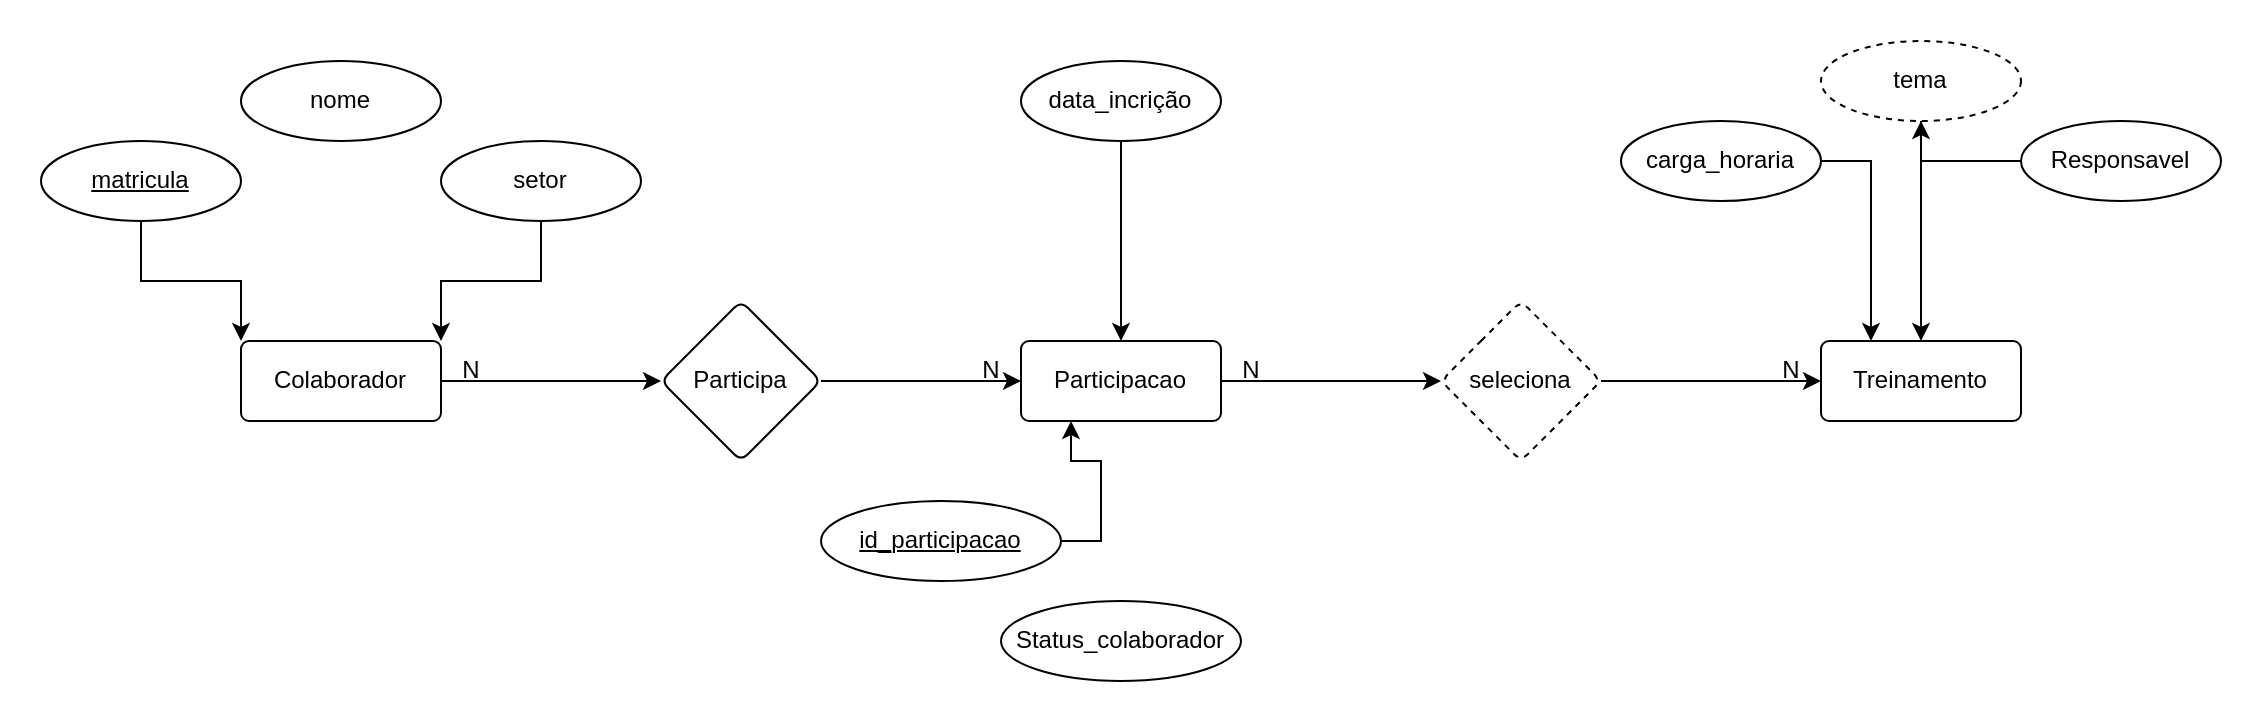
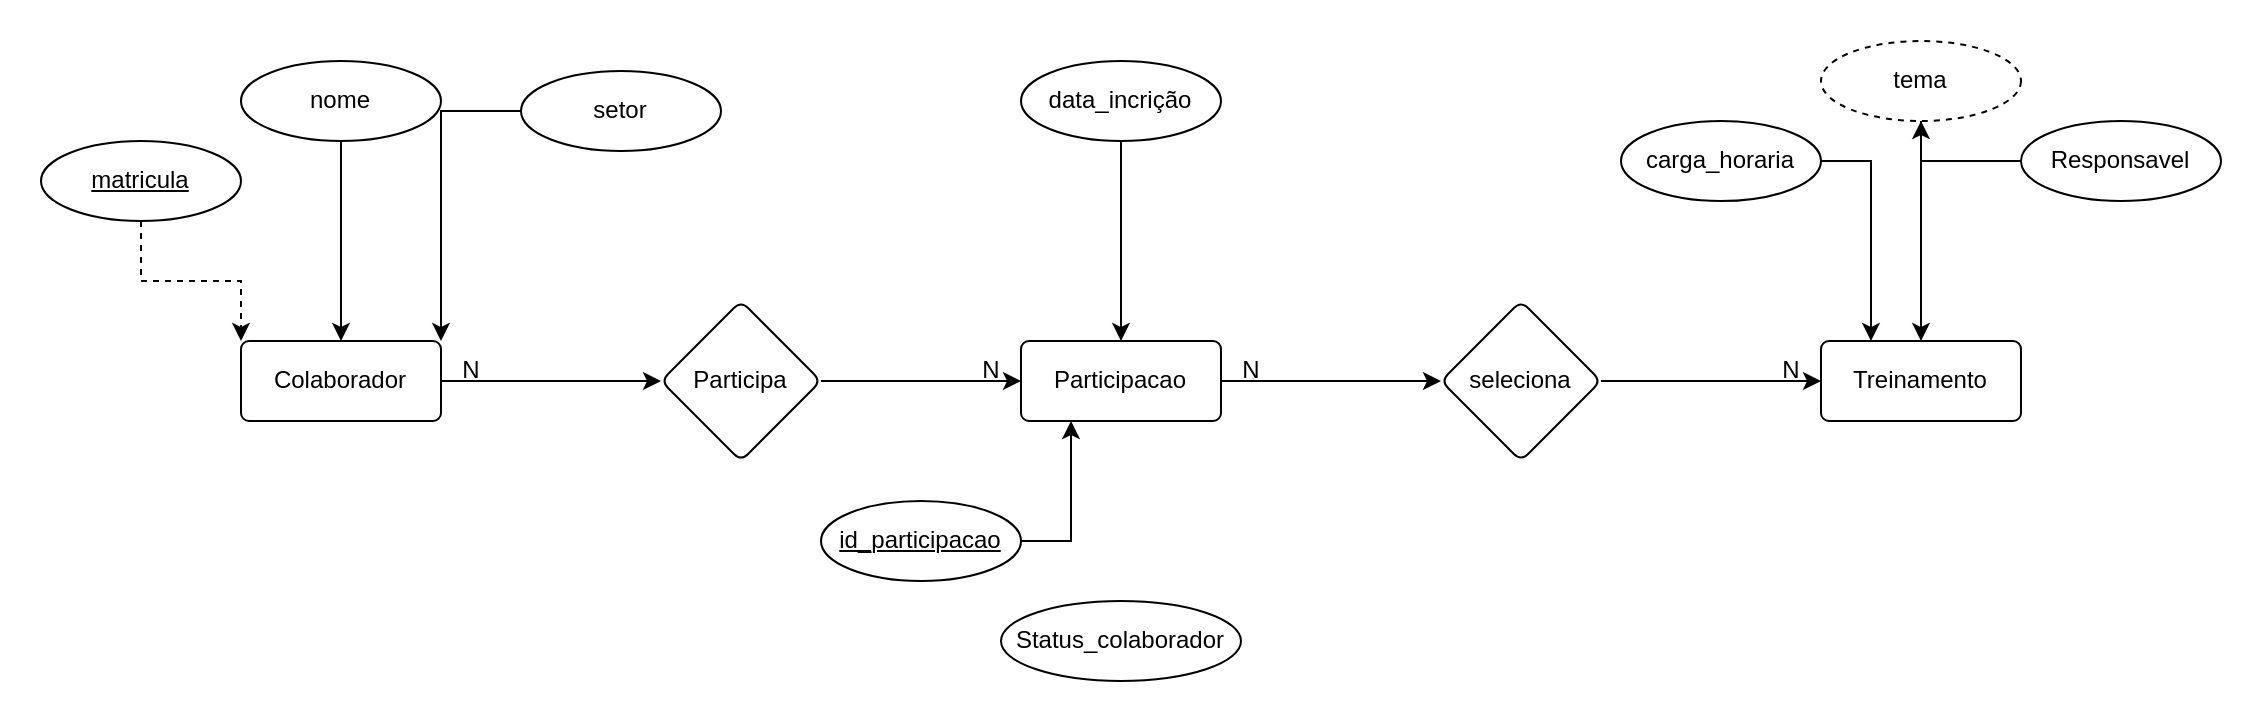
  <mxCell id="0" />
  <mxCell id="1" parent="0" />
  <mxCell id="2" value="Treinamento" style="rounded=1;arcSize=10;whiteSpace=wrap;html=1;align=center;" vertex="1" parent="1"><mxGeometry x="910" y="170" width="100" height="40" as="geometry" /></mxCell>
  <mxCell id="3" value="" style="edgeStyle=orthogonalEdgeStyle;rounded=0;orthogonalLoop=1;jettySize=auto;html=1;" edge="1" parent="1" source="4" target="8"><mxGeometry relative="1" as="geometry" /></mxCell>
  <mxCell id="4" value="Colaborador" style="rounded=1;arcSize=10;whiteSpace=wrap;html=1;align=center;" vertex="1" parent="1"><mxGeometry x="120" y="170" width="100" height="40" as="geometry" /></mxCell>
  <mxCell id="5" value="" style="edgeStyle=orthogonalEdgeStyle;rounded=0;orthogonalLoop=1;jettySize=auto;html=1;" edge="1" parent="1" source="6" target="10"><mxGeometry relative="1" as="geometry" /></mxCell>
  <mxCell id="6" value="Participacao" style="rounded=1;arcSize=10;whiteSpace=wrap;html=1;align=center;" vertex="1" parent="1"><mxGeometry x="510" y="170" width="100" height="40" as="geometry" /></mxCell>
  <mxCell id="7" style="edgeStyle=orthogonalEdgeStyle;rounded=0;orthogonalLoop=1;jettySize=auto;html=1;entryX=0;entryY=0.5;entryDx=0;entryDy=0;" edge="1" parent="1" source="8" target="6"><mxGeometry relative="1" as="geometry" /></mxCell>
  <mxCell id="8" value="Participa" style="rhombus;whiteSpace=wrap;html=1;rounded=1;arcSize=10;" vertex="1" parent="1"><mxGeometry x="330" y="150" width="80" height="80" as="geometry" /></mxCell>
  <mxCell id="9" style="edgeStyle=orthogonalEdgeStyle;rounded=0;orthogonalLoop=1;jettySize=auto;html=1;entryX=0;entryY=0.5;entryDx=0;entryDy=0;" edge="1" parent="1" source="10" target="2"><mxGeometry relative="1" as="geometry" /></mxCell>
- <mxCell id="10" value="seleciona" style="rhombus;whiteSpace=wrap;html=1;rounded=1;arcSize=10;dashed=1;" vertex="1" parent="1"><mxGeometry x="720" y="150" width="80" height="80" as="geometry" /></mxCell>
+ <mxCell id="10" value="seleciona" style="rhombus;whiteSpace=wrap;html=1;rounded=1;arcSize=10;" vertex="1" parent="1"><mxGeometry x="720" y="150" width="80" height="80" as="geometry" /></mxCell>
  <mxCell id="11" value="Status_colaborador" style="ellipse;whiteSpace=wrap;html=1;align=center;" vertex="1" parent="1"><mxGeometry x="500" y="300" width="120" height="40" as="geometry" /></mxCell>
  <mxCell id="12" style="edgeStyle=orthogonalEdgeStyle;rounded=0;orthogonalLoop=1;jettySize=auto;html=1;entryX=0.5;entryY=0;entryDx=0;entryDy=0;" edge="1" parent="1" source="13" target="6"><mxGeometry relative="1" as="geometry" /></mxCell>
  <mxCell id="13" value="data_incrição" style="ellipse;whiteSpace=wrap;html=1;align=center;" vertex="1" parent="1"><mxGeometry x="510" y="30" width="100" height="40" as="geometry" /></mxCell>
  <mxCell id="14" style="edgeStyle=orthogonalEdgeStyle;rounded=0;orthogonalLoop=1;jettySize=auto;html=1;exitX=1;exitY=0.5;exitDx=0;exitDy=0;entryX=0.25;entryY=1;entryDx=0;entryDy=0;" edge="1" parent="1" source="15" target="6"><mxGeometry relative="1" as="geometry" /></mxCell>
- <mxCell id="15" value="id_participacao" style="ellipse;whiteSpace=wrap;html=1;align=center;fontStyle=4" vertex="1" parent="1"><mxGeometry x="410" y="250" width="120" height="40" as="geometry" /></mxCell>
+ <mxCell id="15" value="id_participacao" style="ellipse;whiteSpace=wrap;html=1;align=center;fontStyle=4" vertex="1" parent="1"><mxGeometry x="410" y="250" width="100" height="40" as="geometry" /></mxCell>
+ <mxCell id="16" style="edgeStyle=orthogonalEdgeStyle;rounded=0;orthogonalLoop=1;jettySize=auto;html=1;entryX=0.5;entryY=0;entryDx=0;entryDy=0;" edge="1" parent="1" source="17" target="4"><mxGeometry relative="1" as="geometry" /></mxCell>
  <mxCell id="17" value="nome" style="ellipse;whiteSpace=wrap;html=1;align=center;" vertex="1" parent="1"><mxGeometry x="120" y="30" width="100" height="40" as="geometry" /></mxCell>
- <mxCell id="18" style="edgeStyle=orthogonalEdgeStyle;rounded=0;orthogonalLoop=1;jettySize=auto;html=1;entryX=0;entryY=0;entryDx=0;entryDy=0;" edge="1" parent="1" source="19" target="4"><mxGeometry relative="1" as="geometry" /></mxCell>
+ <mxCell id="18" style="edgeStyle=orthogonalEdgeStyle;rounded=0;orthogonalLoop=1;jettySize=auto;html=1;entryX=0;entryY=0;entryDx=0;entryDy=0;dashed=1;" edge="1" parent="1" source="19" target="4"><mxGeometry relative="1" as="geometry" /></mxCell>
  <mxCell id="19" value="matricula" style="ellipse;whiteSpace=wrap;html=1;align=center;fontStyle=4" vertex="1" parent="1"><mxGeometry x="20" y="70" width="100" height="40" as="geometry" /></mxCell>
  <mxCell id="20" style="edgeStyle=orthogonalEdgeStyle;rounded=0;orthogonalLoop=1;jettySize=auto;html=1;entryX=1;entryY=0;entryDx=0;entryDy=0;" edge="1" parent="1" source="21" target="4"><mxGeometry relative="1" as="geometry" /></mxCell>
- <mxCell id="21" value="setor" style="ellipse;whiteSpace=wrap;html=1;align=center;" vertex="1" parent="1"><mxGeometry x="220" y="70" width="100" height="40" as="geometry" /></mxCell>
+ <mxCell id="21" value="setor" style="ellipse;whiteSpace=wrap;html=1;align=center;" vertex="1" parent="1"><mxGeometry x="260" y="35" width="100" height="40" as="geometry" /></mxCell>
  <mxCell id="22" style="edgeStyle=orthogonalEdgeStyle;rounded=0;orthogonalLoop=1;jettySize=auto;html=1;entryX=0.5;entryY=0;entryDx=0;entryDy=0;" edge="1" parent="1" source="23" target="2"><mxGeometry relative="1" as="geometry" /></mxCell>
  <mxCell id="23" value="tema" style="ellipse;whiteSpace=wrap;html=1;align=center;dashed=1;" vertex="1" parent="1"><mxGeometry x="910" y="20" width="100" height="40" as="geometry" /></mxCell>
  <mxCell id="24" style="edgeStyle=orthogonalEdgeStyle;rounded=0;orthogonalLoop=1;jettySize=auto;html=1;exitX=0;exitY=0.5;exitDx=0;exitDy=0;" edge="1" parent="1" source="25" target="23"><mxGeometry relative="1" as="geometry" /></mxCell>
  <mxCell id="25" value="Responsavel" style="ellipse;whiteSpace=wrap;html=1;align=center;" vertex="1" parent="1"><mxGeometry x="1010" y="60" width="100" height="40" as="geometry" /></mxCell>
  <mxCell id="26" style="edgeStyle=orthogonalEdgeStyle;rounded=0;orthogonalLoop=1;jettySize=auto;html=1;exitX=1;exitY=0.5;exitDx=0;exitDy=0;entryX=0.25;entryY=0;entryDx=0;entryDy=0;" edge="1" parent="1" source="27" target="2"><mxGeometry relative="1" as="geometry" /></mxCell>
  <mxCell id="27" value="carga_horaria" style="ellipse;whiteSpace=wrap;html=1;align=center;" vertex="1" parent="1"><mxGeometry x="810" y="60" width="100" height="40" as="geometry" /></mxCell>
  <mxCell id="28" value="N" style="text;html=1;align=center;verticalAlign=middle;resizable=0;points=[];autosize=1;strokeColor=none;fillColor=none;" vertex="1" parent="1"><mxGeometry x="220" y="170" width="30" height="30" as="geometry" /></mxCell>
  <mxCell id="29" value="N" style="text;html=1;align=center;verticalAlign=middle;resizable=0;points=[];autosize=1;strokeColor=none;fillColor=none;" vertex="1" parent="1"><mxGeometry x="880" y="170" width="30" height="30" as="geometry" /></mxCell>
  <mxCell id="30" value="N" style="text;html=1;align=center;verticalAlign=middle;resizable=0;points=[];autosize=1;strokeColor=none;fillColor=none;" vertex="1" parent="1"><mxGeometry x="610" y="170" width="30" height="30" as="geometry" /></mxCell>
  <mxCell id="31" value="N" style="text;html=1;align=center;verticalAlign=middle;resizable=0;points=[];autosize=1;strokeColor=none;fillColor=none;" vertex="1" parent="1"><mxGeometry x="480" y="170" width="30" height="30" as="geometry" /></mxCell>
